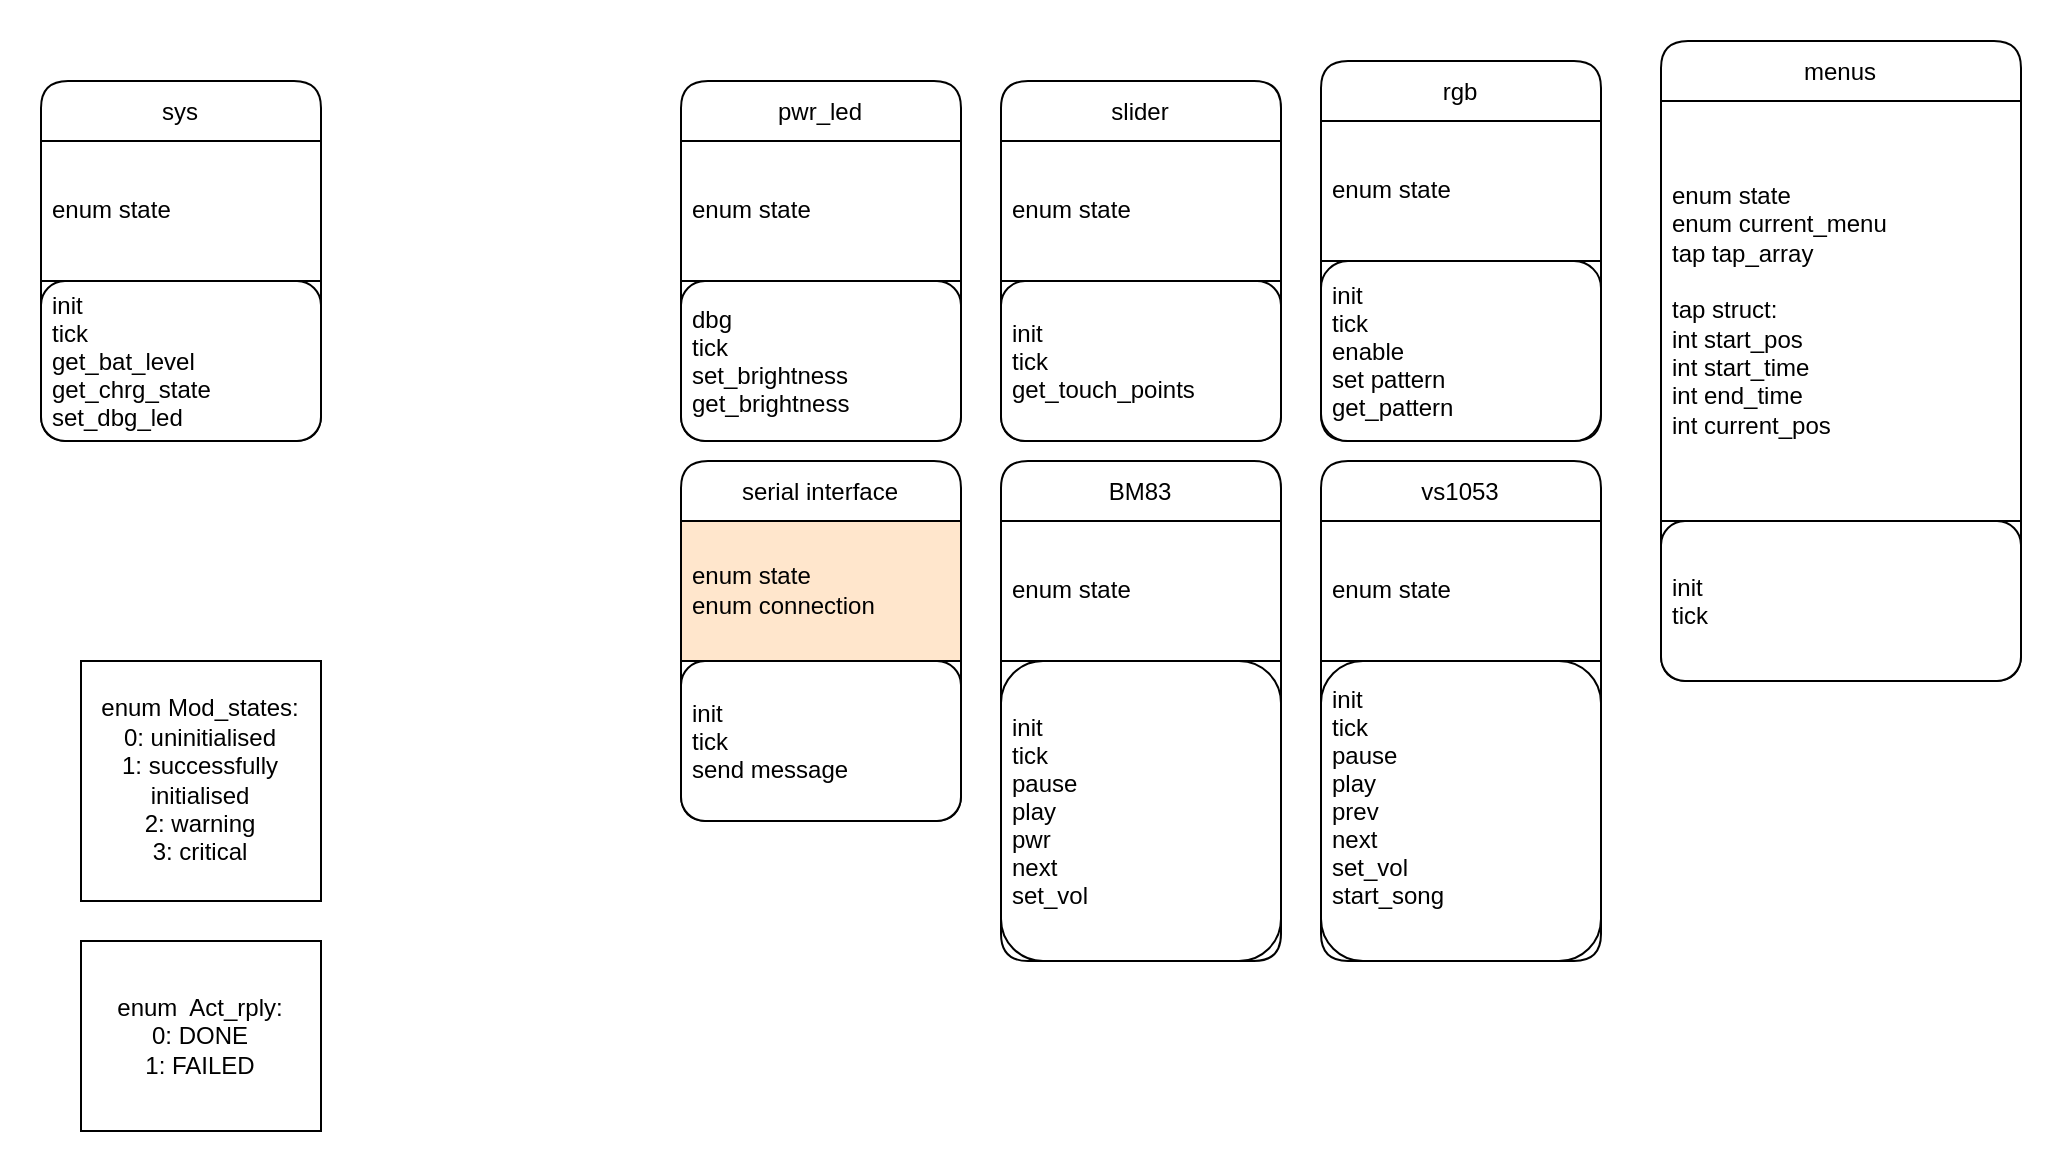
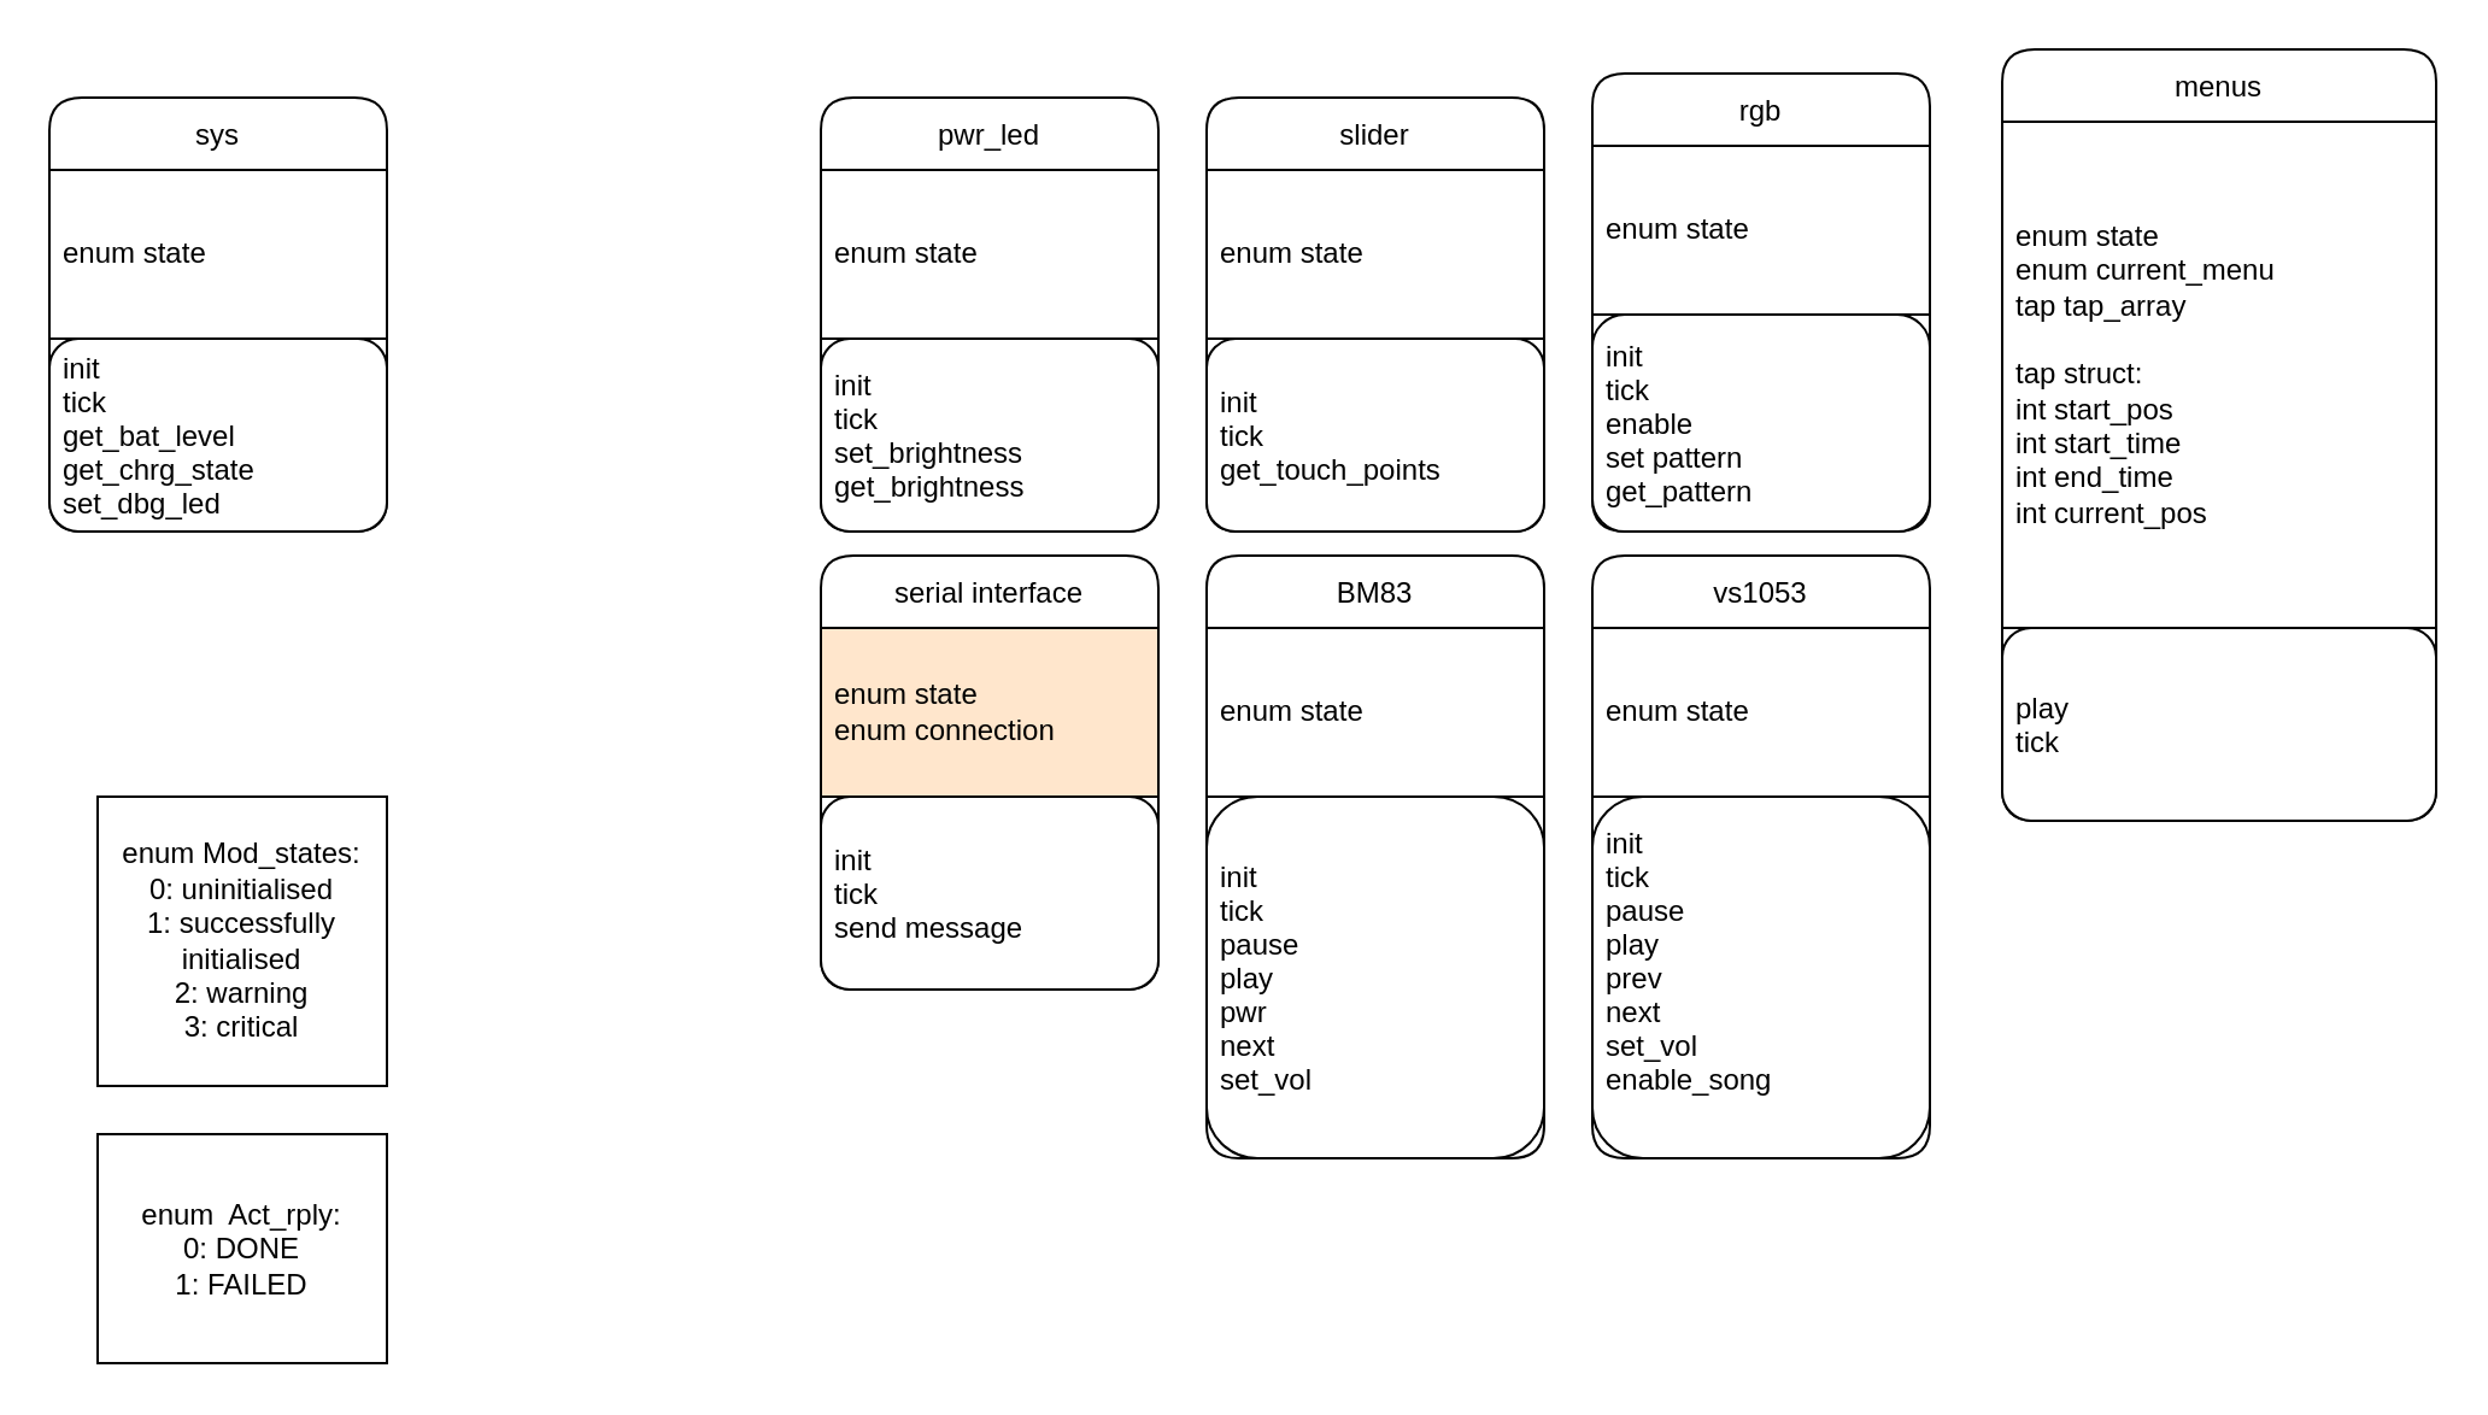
  <mxCell id="0" />
  <mxCell id="1" parent="0" />
  <mxCell id="2" value="BM83" style="swimlane;fontStyle=0;childLayout=stackLayout;horizontal=1;startSize=30;horizontalStack=0;resizeParent=1;resizeParentMax=0;resizeLast=0;collapsible=1;marginBottom=0;rounded=1;swimlaneFillColor=default;" parent="1" vertex="1"><mxGeometry x="500" y="230" width="140" height="250" as="geometry"><mxRectangle x="540" y="170" width="50" height="30" as="alternateBounds" /></mxGeometry></mxCell>
  <mxCell id="3" value="enum state" style="rounded=0;whiteSpace=wrap;html=1;align=left;spacingLeft=4" parent="2" vertex="1"><mxGeometry y="30" width="140" height="70" as="geometry" /></mxCell>
  <mxCell id="4" value="init&#10;tick&#10;pause&#10;play&#10;pwr&#10;next&#10;set_vol" style="text;strokeColor=default;fillColor=default;align=left;verticalAlign=middle;spacingLeft=4;spacingRight=4;overflow=hidden;points=[[0,0.5],[1,0.5]];portConstraint=eastwest;rotatable=0;rounded=1;shadow=0;" parent="2" vertex="1"><mxGeometry y="100" width="140" height="150" as="geometry" /></mxCell>
  <mxCell id="5" value="enum Mod_states:&lt;br&gt;0: uninitialised&lt;br&gt;1: successfully initialised&lt;br&gt;2: warning&lt;br&gt;3: critical" style="rounded=0;whiteSpace=wrap;html=1;" parent="1" vertex="1"><mxGeometry x="40" y="330" width="120" height="120" as="geometry" /></mxCell>
  <mxCell id="6" value="sys" style="swimlane;fontStyle=0;childLayout=stackLayout;horizontal=1;startSize=30;horizontalStack=0;resizeParent=1;resizeParentMax=0;resizeLast=0;collapsible=1;marginBottom=0;rounded=1;swimlaneFillColor=default;" parent="1" vertex="1"><mxGeometry x="20" y="40" width="140" height="180" as="geometry"><mxRectangle x="540" y="170" width="50" height="30" as="alternateBounds" /></mxGeometry></mxCell>
  <mxCell id="7" value="enum state" style="rounded=0;whiteSpace=wrap;html=1;align=left;spacingLeft=4" parent="6" vertex="1"><mxGeometry y="30" width="140" height="70" as="geometry" /></mxCell>
  <mxCell id="8" value="init&#10;tick&#10;get_bat_level&#10;get_chrg_state&#10;set_dbg_led" style="text;strokeColor=default;fillColor=default;align=left;verticalAlign=middle;spacingLeft=4;spacingRight=4;overflow=hidden;points=[[0,0.5],[1,0.5]];portConstraint=eastwest;rotatable=0;rounded=1;shadow=0;" parent="6" vertex="1"><mxGeometry y="100" width="140" height="80" as="geometry" /></mxCell>
  <mxCell id="9" value="pwr_led" style="swimlane;fontStyle=0;childLayout=stackLayout;horizontal=1;startSize=30;horizontalStack=0;resizeParent=1;resizeParentMax=0;resizeLast=0;collapsible=1;marginBottom=0;rounded=1;swimlaneFillColor=default;" parent="1" vertex="1"><mxGeometry x="340" y="40" width="140" height="180" as="geometry"><mxRectangle x="540" y="170" width="50" height="30" as="alternateBounds" /></mxGeometry></mxCell>
  <mxCell id="10" value="enum state" style="rounded=0;whiteSpace=wrap;html=1;align=left;spacingLeft=4" parent="9" vertex="1"><mxGeometry y="30" width="140" height="70" as="geometry" /></mxCell>
- <mxCell id="11" value="dbg&#10;tick&#10;set_brightness&#10;get_brightness" style="text;strokeColor=default;fillColor=default;align=left;verticalAlign=middle;spacingLeft=4;spacingRight=4;overflow=hidden;points=[[0,0.5],[1,0.5]];portConstraint=eastwest;rotatable=0;rounded=1;shadow=0;" parent="9" vertex="1"><mxGeometry y="100" width="140" height="80" as="geometry" /></mxCell>
+ <mxCell id="11" value="init&#10;tick&#10;set_brightness&#10;get_brightness" style="text;strokeColor=default;fillColor=default;align=left;verticalAlign=middle;spacingLeft=4;spacingRight=4;overflow=hidden;points=[[0,0.5],[1,0.5]];portConstraint=eastwest;rotatable=0;rounded=1;shadow=0;" parent="9" vertex="1"><mxGeometry y="100" width="140" height="80" as="geometry" /></mxCell>
  <mxCell id="12" value="vs1053" style="swimlane;fontStyle=0;childLayout=stackLayout;horizontal=1;startSize=30;horizontalStack=0;resizeParent=1;resizeParentMax=0;resizeLast=0;collapsible=1;marginBottom=0;rounded=1;swimlaneFillColor=default;" parent="1" vertex="1"><mxGeometry x="660" y="230" width="140" height="250" as="geometry"><mxRectangle x="540" y="170" width="50" height="30" as="alternateBounds" /></mxGeometry></mxCell>
  <mxCell id="13" value="enum state" style="rounded=0;whiteSpace=wrap;html=1;align=left;spacingLeft=4" parent="12" vertex="1"><mxGeometry y="30" width="140" height="70" as="geometry" /></mxCell>
- <mxCell id="14" value="init&#10;tick&#10;pause &#10;play&#10;prev&#10;next&#10;set_vol&#10;start_song&#10;" style="text;strokeColor=default;fillColor=default;align=left;verticalAlign=middle;spacingLeft=4;spacingRight=4;overflow=hidden;points=[[0,0.5],[1,0.5]];portConstraint=eastwest;rotatable=0;rounded=1;shadow=0;" parent="12" vertex="1"><mxGeometry y="100" width="140" height="150" as="geometry" /></mxCell>
+ <mxCell id="14" value="init&#10;tick&#10;pause &#10;play&#10;prev&#10;next&#10;set_vol&#10;enable_song&#10;" style="text;strokeColor=default;fillColor=default;align=left;verticalAlign=middle;spacingLeft=4;spacingRight=4;overflow=hidden;points=[[0,0.5],[1,0.5]];portConstraint=eastwest;rotatable=0;rounded=1;shadow=0;" parent="12" vertex="1"><mxGeometry y="100" width="140" height="150" as="geometry" /></mxCell>
  <mxCell id="15" value="rgb" style="swimlane;fontStyle=0;childLayout=stackLayout;horizontal=1;startSize=30;horizontalStack=0;resizeParent=1;resizeParentMax=0;resizeLast=0;collapsible=1;marginBottom=0;rounded=1;swimlaneFillColor=default;" parent="1" vertex="1"><mxGeometry x="660" y="30" width="140" height="190" as="geometry"><mxRectangle x="540" y="170" width="50" height="30" as="alternateBounds" /></mxGeometry></mxCell>
  <mxCell id="16" value="enum state" style="rounded=0;whiteSpace=wrap;html=1;align=left;spacingLeft=4" parent="15" vertex="1"><mxGeometry y="30" width="140" height="70" as="geometry" /></mxCell>
  <mxCell id="17" value="init&#10;tick&#10;enable&#10;set pattern&#10;get_pattern" style="text;strokeColor=default;fillColor=default;align=left;verticalAlign=middle;spacingLeft=4;spacingRight=4;overflow=hidden;points=[[0,0.5],[1,0.5]];portConstraint=eastwest;rotatable=0;rounded=1;shadow=0;" parent="15" vertex="1"><mxGeometry y="100" width="140" height="90" as="geometry" /></mxCell>
  <mxCell id="18" value="menus" style="swimlane;fontStyle=0;childLayout=stackLayout;horizontal=1;startSize=30;horizontalStack=0;resizeParent=1;resizeParentMax=0;resizeLast=0;collapsible=1;marginBottom=0;rounded=1;swimlaneFillColor=default;" parent="1" vertex="1"><mxGeometry x="830" y="20" width="180" height="320" as="geometry"><mxRectangle x="540" y="170" width="50" height="30" as="alternateBounds" /></mxGeometry></mxCell>
  <mxCell id="19" value="enum state&lt;br&gt;enum current_menu&lt;br&gt;tap tap_array&lt;br&gt;&lt;br&gt;tap struct:&lt;br&gt;int start_pos&lt;br&gt;int start_time&lt;br&gt;int end_time&lt;br&gt;int current_pos" style="rounded=0;whiteSpace=wrap;html=1;align=left;spacingLeft=4" parent="18" vertex="1"><mxGeometry y="30" width="180" height="210" as="geometry" /></mxCell>
- <mxCell id="20" value="init&#10;tick" style="text;strokeColor=default;fillColor=default;align=left;verticalAlign=middle;spacingLeft=4;spacingRight=4;overflow=hidden;points=[[0,0.5],[1,0.5]];portConstraint=eastwest;rotatable=0;rounded=1;shadow=0;" parent="18" vertex="1"><mxGeometry y="240" width="180" height="80" as="geometry" /></mxCell>
+ <mxCell id="20" value="play&#10;tick" style="text;strokeColor=default;fillColor=default;align=left;verticalAlign=middle;spacingLeft=4;spacingRight=4;overflow=hidden;points=[[0,0.5],[1,0.5]];portConstraint=eastwest;rotatable=0;rounded=1;shadow=0;" parent="18" vertex="1"><mxGeometry y="240" width="180" height="80" as="geometry" /></mxCell>
  <mxCell id="21" value="slider" style="swimlane;fontStyle=0;childLayout=stackLayout;horizontal=1;startSize=30;horizontalStack=0;resizeParent=1;resizeParentMax=0;resizeLast=0;collapsible=1;marginBottom=0;rounded=1;swimlaneFillColor=default;" parent="1" vertex="1"><mxGeometry x="500" y="40" width="140" height="180" as="geometry"><mxRectangle x="540" y="170" width="50" height="30" as="alternateBounds" /></mxGeometry></mxCell>
  <mxCell id="22" value="enum state" style="rounded=0;whiteSpace=wrap;html=1;align=left;spacingLeft=4" parent="21" vertex="1"><mxGeometry y="30" width="140" height="70" as="geometry" /></mxCell>
  <mxCell id="23" value="init&#10;tick&#10;get_touch_points" style="text;strokeColor=default;fillColor=default;align=left;verticalAlign=middle;spacingLeft=4;spacingRight=4;overflow=hidden;points=[[0,0.5],[1,0.5]];portConstraint=eastwest;rotatable=0;rounded=1;shadow=0;" parent="21" vertex="1"><mxGeometry y="100" width="140" height="80" as="geometry" /></mxCell>
  <mxCell id="24" value="serial interface" style="swimlane;fontStyle=0;childLayout=stackLayout;horizontal=1;startSize=30;horizontalStack=0;resizeParent=1;resizeParentMax=0;resizeLast=0;collapsible=1;marginBottom=0;rounded=1;swimlaneFillColor=default;" parent="1" vertex="1"><mxGeometry x="340" y="230" width="140" height="180" as="geometry"><mxRectangle x="540" y="170" width="50" height="30" as="alternateBounds" /></mxGeometry></mxCell>
  <mxCell id="25" value="enum state&lt;br&gt;enum connection" style="rounded=0;whiteSpace=wrap;html=1;align=left;spacingLeft=4;fillColor=#ffe6cc;" parent="24" vertex="1"><mxGeometry y="30" width="140" height="70" as="geometry" /></mxCell>
  <mxCell id="26" value="init&#10;tick&#10;send message" style="text;strokeColor=default;fillColor=default;align=left;verticalAlign=middle;spacingLeft=4;spacingRight=4;overflow=hidden;points=[[0,0.5],[1,0.5]];portConstraint=eastwest;rotatable=0;rounded=1;shadow=0;" parent="24" vertex="1"><mxGeometry y="100" width="140" height="80" as="geometry" /></mxCell>
  <mxCell id="27" value="enum&amp;nbsp; Act_rply:&lt;br&gt;0: DONE&lt;br&gt;1: FAILED" style="rounded=0;whiteSpace=wrap;html=1;" parent="1" vertex="1"><mxGeometry x="40" y="470" width="120" height="95" as="geometry" /></mxCell>
